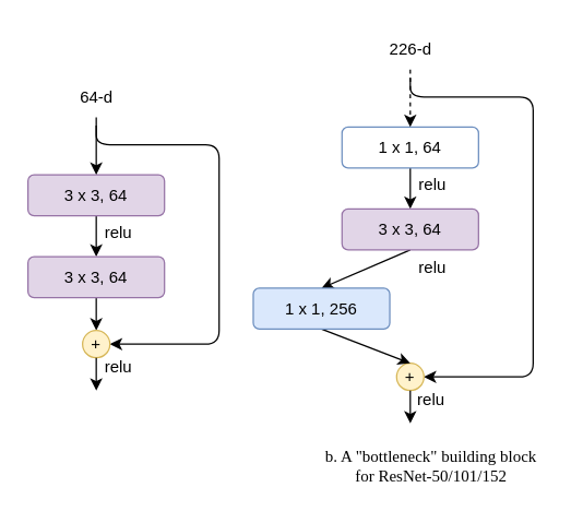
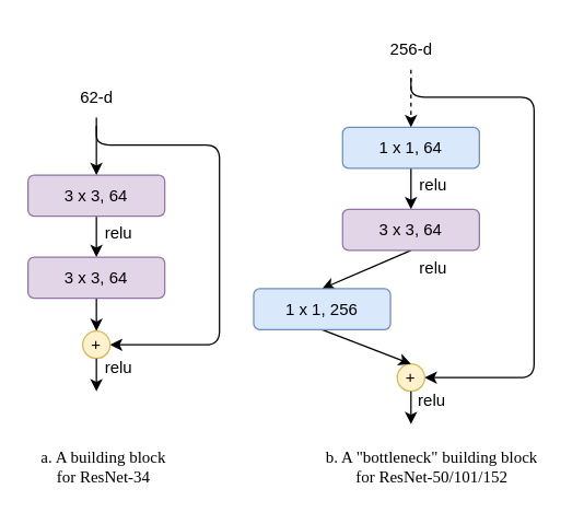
  <mxCell id="0" />
  <mxCell id="1" parent="0" />
  <mxCell id="2" style="edgeStyle=orthogonalEdgeStyle;rounded=0;orthogonalLoop=1;jettySize=auto;html=1;exitX=0.5;exitY=1;exitDx=0;exitDy=0;entryX=0.5;entryY=0;entryDx=0;entryDy=0;" edge="1" parent="1" source="4" target="6"><mxGeometry relative="1" as="geometry" /></mxCell>
  <mxCell id="3" style="edgeStyle=orthogonalEdgeStyle;rounded=1;orthogonalLoop=1;jettySize=auto;html=1;entryX=1;entryY=0.5;entryDx=0;entryDy=0;" edge="1" parent="1" target="8"><mxGeometry relative="1" as="geometry"><mxPoint x="70" y="91.5" as="sourcePoint" /><Array as="points"><mxPoint x="70" y="105.5" /><mxPoint x="160" y="105.5" /><mxPoint x="160" y="251.5" /></Array></mxGeometry></mxCell>
  <mxCell id="4" value="3 x 3, 64" style="rounded=1;whiteSpace=wrap;html=1;fillColor=#e1d5e7;strokeColor=#9673a6;" vertex="1" parent="1"><mxGeometry x="20" y="127.5" width="100" height="30" as="geometry" /></mxCell>
  <mxCell id="5" style="edgeStyle=orthogonalEdgeStyle;rounded=0;orthogonalLoop=1;jettySize=auto;html=1;exitX=0.5;exitY=1;exitDx=0;exitDy=0;entryX=0.5;entryY=0;entryDx=0;entryDy=0;" edge="1" parent="1" source="6" target="8"><mxGeometry relative="1" as="geometry" /></mxCell>
  <mxCell id="6" value="3 x 3, 64" style="rounded=1;whiteSpace=wrap;html=1;fillColor=#e1d5e7;strokeColor=#9673a6;" vertex="1" parent="1"><mxGeometry x="20" y="187.5" width="100" height="30" as="geometry" /></mxCell>
  <mxCell id="7" value="relu" style="text;html=1;align=center;verticalAlign=middle;resizable=0;points=[];autosize=1;strokeColor=none;fillColor=none;" vertex="1" parent="1"><mxGeometry x="66" y="154.5" width="40" height="30" as="geometry" /></mxCell>
  <mxCell id="8" value="+" style="ellipse;whiteSpace=wrap;html=1;aspect=fixed;fillColor=#fff2cc;strokeColor=#d6b656;" vertex="1" parent="1"><mxGeometry x="60" y="241.5" width="20" height="20" as="geometry" /></mxCell>
- <mxCell id="9" value="64-d" style="text;html=1;align=center;verticalAlign=middle;resizable=0;points=[];autosize=1;strokeColor=none;fillColor=none;" vertex="1" parent="1"><mxGeometry x="45" y="55.5" width="50" height="30" as="geometry" /></mxCell>
+ <mxCell id="9" value="62-d" style="text;html=1;align=center;verticalAlign=middle;resizable=0;points=[];autosize=1;strokeColor=none;fillColor=none;" vertex="1" parent="1"><mxGeometry x="45" y="55.5" width="50" height="30" as="geometry" /></mxCell>
  <mxCell id="10" value="" style="endArrow=classic;html=1;rounded=0;entryX=0.5;entryY=0;entryDx=0;entryDy=0;" edge="1" parent="1" source="9" target="4"><mxGeometry width="50" height="50" relative="1" as="geometry"><mxPoint x="30" y="125.5" as="sourcePoint" /><mxPoint x="80" y="75.5" as="targetPoint" /></mxGeometry></mxCell>
  <mxCell id="11" value="" style="endArrow=classic;html=1;rounded=1;exitX=0.5;exitY=1;exitDx=0;exitDy=0;" edge="1" parent="1" source="8"><mxGeometry width="50" height="50" relative="1" as="geometry"><mxPoint x="30" y="305.5" as="sourcePoint" /><mxPoint x="70" y="285.5" as="targetPoint" /></mxGeometry></mxCell>
  <mxCell id="12" value="relu" style="text;html=1;align=center;verticalAlign=middle;resizable=0;points=[];autosize=1;strokeColor=none;fillColor=none;" vertex="1" parent="1"><mxGeometry x="66" y="253.5" width="40" height="30" as="geometry" /></mxCell>
  <mxCell id="13" style="edgeStyle=orthogonalEdgeStyle;rounded=0;orthogonalLoop=1;jettySize=auto;html=1;exitX=0.5;exitY=1;exitDx=0;exitDy=0;entryX=0.5;entryY=0;entryDx=0;entryDy=0;" edge="1" parent="1" source="15" target="17"><mxGeometry relative="1" as="geometry" /></mxCell>
  <mxCell id="14" style="edgeStyle=orthogonalEdgeStyle;rounded=1;orthogonalLoop=1;jettySize=auto;html=1;entryX=1;entryY=0.5;entryDx=0;entryDy=0;" edge="1" parent="1" target="19"><mxGeometry relative="1" as="geometry"><mxPoint x="300" y="56.5" as="sourcePoint" /><Array as="points"><mxPoint x="300" y="70.5" /><mxPoint x="390" y="70.5" /><mxPoint x="390" y="275.5" /></Array></mxGeometry></mxCell>
- <mxCell id="15" value="1 x 1, 64" style="rounded=1;whiteSpace=wrap;html=1;fillColor=#ffffff;strokeColor=#6c8ebf;" vertex="1" parent="1"><mxGeometry x="250" y="92.5" width="100" height="30" as="geometry" /></mxCell>
+ <mxCell id="15" value="1 x 1, 64" style="rounded=1;whiteSpace=wrap;html=1;fillColor=#dae8fc;strokeColor=#6c8ebf;" vertex="1" parent="1"><mxGeometry x="250" y="92.5" width="100" height="30" as="geometry" /></mxCell>
  <mxCell id="16" style="rounded=0;orthogonalLoop=1;jettySize=auto;html=1;exitX=0.5;exitY=1;exitDx=0;exitDy=0;entryX=0.5;entryY=0;entryDx=0;entryDy=0;" edge="1" parent="1" source="17" target="25"><mxGeometry relative="1" as="geometry" /></mxCell>
  <mxCell id="17" value="3 x 3, 64" style="rounded=1;whiteSpace=wrap;html=1;fillColor=#e1d5e7;strokeColor=#9673a6;" vertex="1" parent="1"><mxGeometry x="250" y="152.5" width="100" height="30" as="geometry" /></mxCell>
  <mxCell id="18" value="relu" style="text;html=1;align=center;verticalAlign=middle;resizable=0;points=[];autosize=1;strokeColor=none;fillColor=none;" vertex="1" parent="1"><mxGeometry x="296" y="119.5" width="40" height="30" as="geometry" /></mxCell>
  <mxCell id="19" value="+" style="ellipse;whiteSpace=wrap;html=1;aspect=fixed;fillColor=#fff2cc;strokeColor=#d6b656;" vertex="1" parent="1"><mxGeometry x="290" y="265.5" width="20" height="20" as="geometry" /></mxCell>
- <mxCell id="20" value="226-d" style="text;html=1;align=center;verticalAlign=middle;resizable=0;points=[];autosize=1;strokeColor=none;fillColor=none;" vertex="1" parent="1"><mxGeometry x="275" y="20.5" width="50" height="30" as="geometry" /></mxCell>
+ <mxCell id="20" value="256-d" style="text;html=1;align=center;verticalAlign=middle;resizable=0;points=[];autosize=1;strokeColor=none;fillColor=none;" vertex="1" parent="1"><mxGeometry x="275" y="20.5" width="50" height="30" as="geometry" /></mxCell>
  <mxCell id="21" value="" style="endArrow=classic;html=1;rounded=0;entryX=0.5;entryY=0;entryDx=0;entryDy=0;dashed=1;" edge="1" parent="1" source="20" target="15"><mxGeometry width="50" height="50" relative="1" as="geometry"><mxPoint x="260" y="90.5" as="sourcePoint" /><mxPoint x="310" y="40.5" as="targetPoint" /></mxGeometry></mxCell>
  <mxCell id="22" value="" style="endArrow=classic;html=1;rounded=1;exitX=0.5;exitY=1;exitDx=0;exitDy=0;" edge="1" parent="1" source="19"><mxGeometry width="50" height="50" relative="1" as="geometry"><mxPoint x="260" y="329.5" as="sourcePoint" /><mxPoint x="300" y="309.5" as="targetPoint" /></mxGeometry></mxCell>
  <mxCell id="23" value="relu" style="text;html=1;align=center;verticalAlign=middle;resizable=0;points=[];autosize=1;strokeColor=none;fillColor=none;" vertex="1" parent="1"><mxGeometry x="296" y="180.5" width="40" height="30" as="geometry" /></mxCell>
  <mxCell id="24" style="edgeStyle=none;rounded=0;orthogonalLoop=1;jettySize=auto;html=1;exitX=0.5;exitY=1;exitDx=0;exitDy=0;entryX=0.5;entryY=0;entryDx=0;entryDy=0;" edge="1" parent="1" source="25" target="19"><mxGeometry relative="1" as="geometry" /></mxCell>
  <mxCell id="25" value="1 x 1, 256" style="rounded=1;whiteSpace=wrap;html=1;fillColor=#dae8fc;strokeColor=#6c8ebf;" vertex="1" parent="1"><mxGeometry x="185" y="210.5" width="100" height="30" as="geometry" /></mxCell>
  <mxCell id="26" value="relu" style="text;html=1;align=center;verticalAlign=middle;resizable=0;points=[];autosize=1;strokeColor=none;fillColor=none;" vertex="1" parent="1"><mxGeometry x="295" y="277.5" width="40" height="30" as="geometry" /></mxCell>
+ <mxCell id="27" value="&lt;font face=&quot;Times New Roman&quot;&gt;a. A building block &lt;br&gt;for ResNet-34&lt;/font&gt;" style="text;html=1;align=center;verticalAlign=middle;resizable=0;points=[];autosize=1;strokeColor=none;fillColor=none;" vertex="1" parent="1"><mxGeometry x="20" y="321" width="110" height="40" as="geometry" /></mxCell>
  <mxCell id="28" value="&lt;font face=&quot;Times New Roman&quot;&gt;b. A &quot;bottleneck&quot;&amp;nbsp;building block &lt;br&gt;for ResNet-50/101/152&lt;/font&gt;" style="text;html=1;align=center;verticalAlign=middle;resizable=0;points=[];autosize=1;strokeColor=none;fillColor=none;" vertex="1" parent="1"><mxGeometry x="225" y="321" width="180" height="40" as="geometry" /></mxCell>
